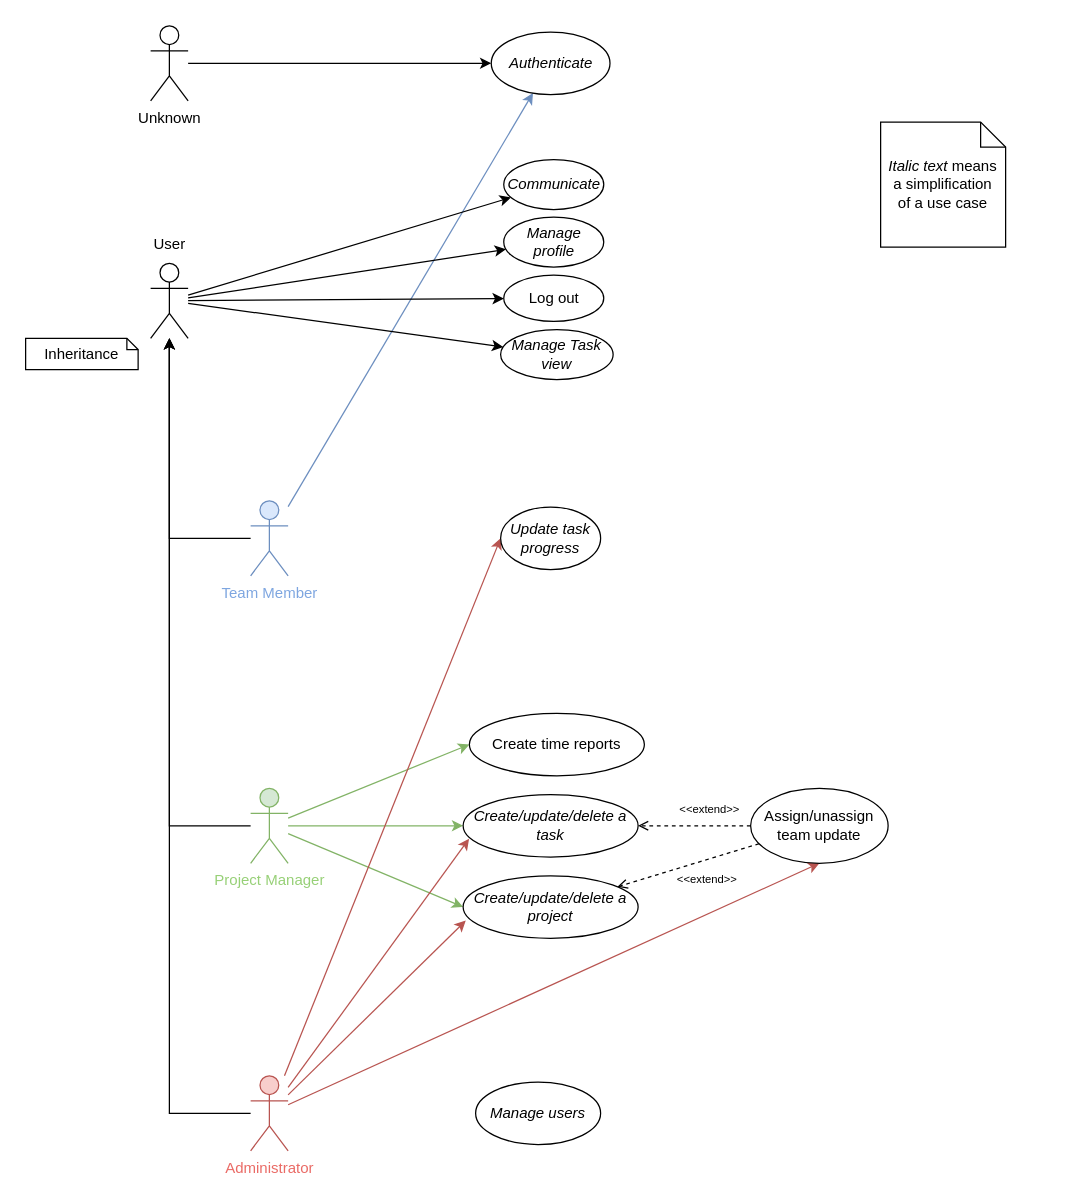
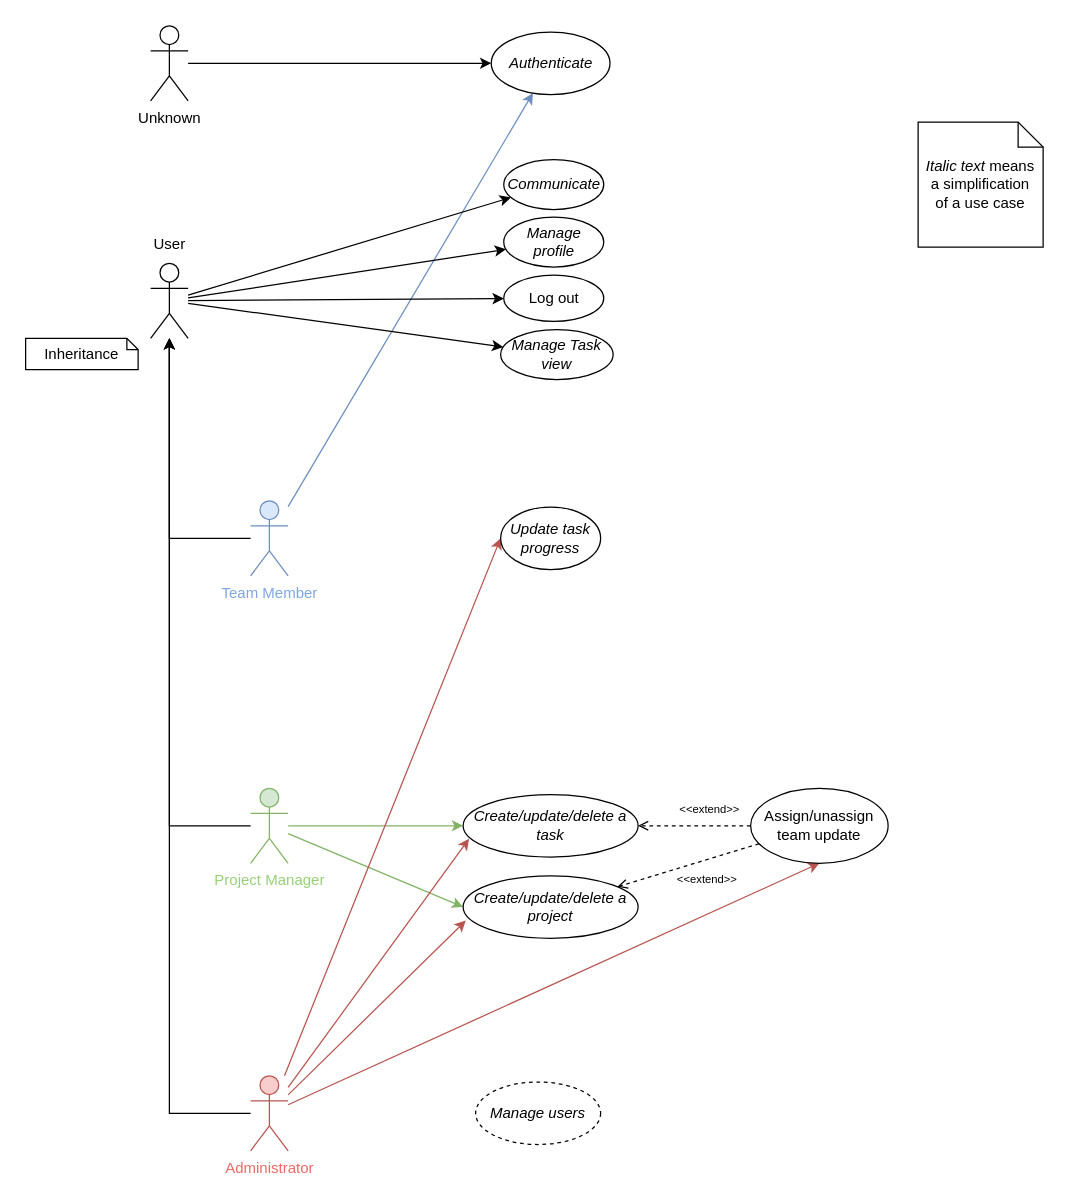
  <mxCell id="0" />
  <mxCell id="1" parent="0" />
  <mxCell id="2" style="edgeStyle=orthogonalEdgeStyle;rounded=0;orthogonalLoop=1;jettySize=auto;html=1;" edge="1" parent="1" source="4" target="17"><mxGeometry relative="1" as="geometry" /></mxCell>
  <mxCell id="3" style="edgeStyle=none;rounded=0;orthogonalLoop=1;jettySize=auto;html=1;fillColor=#dae8fc;strokeColor=#6c8ebf;" edge="1" parent="1" source="4" target="19"><mxGeometry relative="1" as="geometry" /></mxCell>
  <mxCell id="4" value="&lt;font color=&quot;#7ea6e0&quot;&gt;Team Member&lt;/font&gt;" style="shape=umlActor;verticalLabelPosition=bottom;verticalAlign=top;html=1;outlineConnect=0;fillColor=#dae8fc;strokeColor=#6c8ebf;" vertex="1" parent="1"><mxGeometry x="200" y="400" width="30" height="60" as="geometry" /></mxCell>
  <mxCell id="5" style="edgeStyle=orthogonalEdgeStyle;rounded=0;orthogonalLoop=1;jettySize=auto;html=1;" edge="1" parent="1" source="9" target="17"><mxGeometry relative="1" as="geometry" /></mxCell>
  <mxCell id="6" style="edgeStyle=none;rounded=0;orthogonalLoop=1;jettySize=auto;html=1;fillColor=#d5e8d4;strokeColor=#82b366;entryX=0;entryY=0.5;entryDx=0;entryDy=0;" edge="1" parent="1" source="9" target="21"><mxGeometry relative="1" as="geometry" /></mxCell>
  <mxCell id="7" style="edgeStyle=none;rounded=0;orthogonalLoop=1;jettySize=auto;html=1;fillColor=#d5e8d4;strokeColor=#82b366;entryX=0;entryY=0.5;entryDx=0;entryDy=0;" edge="1" parent="1" source="9" target="22"><mxGeometry relative="1" as="geometry" /></mxCell>
- <mxCell id="8" style="edgeStyle=none;rounded=0;orthogonalLoop=1;jettySize=auto;html=1;entryX=0;entryY=0.5;entryDx=0;entryDy=0;fillColor=#d5e8d4;strokeColor=#82b366;" edge="1" parent="1" source="9" target="39"><mxGeometry relative="1" as="geometry" /></mxCell>
  <mxCell id="9" value="&lt;font color=&quot;#97d077&quot;&gt;Project Manager&lt;/font&gt;" style="shape=umlActor;verticalLabelPosition=bottom;verticalAlign=top;html=1;outlineConnect=0;fillColor=#d5e8d4;strokeColor=#82b366;" vertex="1" parent="1"><mxGeometry x="200" y="630" width="30" height="60" as="geometry" /></mxCell>
  <mxCell id="10" style="edgeStyle=orthogonalEdgeStyle;rounded=0;orthogonalLoop=1;jettySize=auto;html=1;" edge="1" parent="1" source="15" target="17"><mxGeometry relative="1" as="geometry" /></mxCell>
  <mxCell id="11" style="rounded=0;orthogonalLoop=1;jettySize=auto;html=1;fillColor=#f8cecc;strokeColor=#b85450;entryX=0.015;entryY=0.718;entryDx=0;entryDy=0;entryPerimeter=0;" edge="1" parent="1" source="15" target="21"><mxGeometry relative="1" as="geometry" /></mxCell>
  <mxCell id="12" style="rounded=0;orthogonalLoop=1;jettySize=auto;html=1;fillColor=#f8cecc;strokeColor=#b85450;entryX=0.034;entryY=0.708;entryDx=0;entryDy=0;entryPerimeter=0;" edge="1" parent="1" source="15" target="22"><mxGeometry relative="1" as="geometry"><mxPoint x="420" y="649" as="targetPoint" /></mxGeometry></mxCell>
  <mxCell id="13" style="rounded=0;orthogonalLoop=1;jettySize=auto;html=1;fillColor=#f8cecc;strokeColor=#b85450;entryX=0.5;entryY=1;entryDx=0;entryDy=0;" edge="1" parent="1" source="15" target="23"><mxGeometry relative="1" as="geometry" /></mxCell>
  <mxCell id="14" style="edgeStyle=none;rounded=0;orthogonalLoop=1;jettySize=auto;html=1;entryX=0;entryY=0.5;entryDx=0;entryDy=0;fillColor=#f8cecc;strokeColor=#b85450;" edge="1" parent="1" source="15" target="26"><mxGeometry relative="1" as="geometry" /></mxCell>
  <mxCell id="15" value="&lt;font color=&quot;#ea6b66&quot;&gt;Administrator&lt;/font&gt;" style="shape=umlActor;verticalLabelPosition=bottom;verticalAlign=top;html=1;outlineConnect=0;fillColor=#f8cecc;strokeColor=#b85450;" vertex="1" parent="1"><mxGeometry x="200" y="860" width="30" height="60" as="geometry" /></mxCell>
  <mxCell id="16" value="" style="group" vertex="1" connectable="0" parent="1"><mxGeometry x="110" y="180" width="50" height="90" as="geometry" /></mxCell>
  <mxCell id="17" value="" style="shape=umlActor;verticalLabelPosition=bottom;verticalAlign=top;html=1;outlineConnect=0;" vertex="1" parent="16"><mxGeometry x="10" y="30" width="30" height="60" as="geometry" /></mxCell>
  <mxCell id="18" value="User" style="text;html=1;align=center;verticalAlign=middle;resizable=0;points=[];autosize=1;strokeColor=none;fillColor=none;" vertex="1" parent="16"><mxGeometry width="50" height="30" as="geometry" /></mxCell>
  <mxCell id="19" value="&lt;i&gt;Authenticate&lt;/i&gt;" style="ellipse;whiteSpace=wrap;html=1;" vertex="1" parent="1"><mxGeometry x="392.5" y="25" width="95" height="50" as="geometry" /></mxCell>
  <mxCell id="20" style="rounded=0;orthogonalLoop=1;jettySize=auto;html=1;" edge="1" parent="1" source="31" target="19"><mxGeometry relative="1" as="geometry" /></mxCell>
  <mxCell id="21" value="Create/update/delete a project" style="ellipse;whiteSpace=wrap;html=1;fontStyle=2" vertex="1" parent="1"><mxGeometry x="370" y="700" width="140" height="50" as="geometry" /></mxCell>
  <mxCell id="22" value="Create/update/delete a task" style="ellipse;whiteSpace=wrap;html=1;fontStyle=2" vertex="1" parent="1"><mxGeometry x="370" y="635" width="140" height="50" as="geometry" /></mxCell>
  <mxCell id="23" value="Assign/unassign&lt;div&gt;team update&lt;/div&gt;" style="ellipse;whiteSpace=wrap;html=1;" vertex="1" parent="1"><mxGeometry x="600" y="630" width="110" height="60" as="geometry" /></mxCell>
  <mxCell id="24" value="&lt;font style=&quot;font-size: 9px;&quot;&gt;&amp;lt;&amp;lt;extend&amp;gt;&amp;gt;&lt;/font&gt;" style="html=1;verticalAlign=bottom;labelBackgroundColor=none;endArrow=open;endFill=0;dashed=1;rounded=0;" edge="1" parent="1" source="23" target="22"><mxGeometry x="-0.256" y="-5" width="160" relative="1" as="geometry"><mxPoint x="460" y="570" as="sourcePoint" /><mxPoint x="620" y="570" as="targetPoint" /><mxPoint as="offset" /></mxGeometry></mxCell>
  <mxCell id="25" value="&lt;font style=&quot;font-size: 9px;&quot;&gt;&amp;lt;&amp;lt;extend&amp;gt;&amp;gt;&lt;/font&gt;" style="html=1;verticalAlign=bottom;labelBackgroundColor=none;endArrow=open;endFill=0;dashed=1;rounded=0;" edge="1" parent="1" source="23" target="21"><mxGeometry x="-0.131" y="23" width="160" relative="1" as="geometry"><mxPoint x="543" y="690" as="sourcePoint" /><mxPoint x="478" y="677" as="targetPoint" /><mxPoint as="offset" /></mxGeometry></mxCell>
  <mxCell id="26" value="&lt;i&gt;Update task progress&lt;/i&gt;" style="ellipse;whiteSpace=wrap;html=1;" vertex="1" parent="1"><mxGeometry x="400" y="405" width="80" height="50" as="geometry" /></mxCell>
- <mxCell id="27" value="Manage users" style="ellipse;whiteSpace=wrap;html=1;fontStyle=2" vertex="1" parent="1"><mxGeometry x="380" y="865" width="100" height="50" as="geometry" /></mxCell>
- <mxCell id="28" value="&lt;i&gt;Italic text&lt;/i&gt; means&lt;div&gt;a simplification&lt;/div&gt;&lt;div&gt;of a use case&lt;/div&gt;" style="shape=note;size=20;whiteSpace=wrap;html=1;fontStyle=0" vertex="1" parent="1"><mxGeometry x="704" y="97" width="100" height="100" as="geometry" /></mxCell>
+ <mxCell id="27" value="Manage users" style="ellipse;whiteSpace=wrap;html=1;fontStyle=2;dashed=1;" vertex="1" parent="1"><mxGeometry x="380" y="865" width="100" height="50" as="geometry" /></mxCell>
+ <mxCell id="28" value="&lt;i&gt;Italic text&lt;/i&gt; means&lt;div&gt;a simplification&lt;/div&gt;&lt;div&gt;of a use case&lt;/div&gt;" style="shape=note;size=20;whiteSpace=wrap;html=1;fontStyle=0" vertex="1" parent="1"><mxGeometry x="734" y="97" width="100" height="100" as="geometry" /></mxCell>
  <mxCell id="29" value="Communicate" style="ellipse;whiteSpace=wrap;html=1;fontStyle=2" vertex="1" parent="1"><mxGeometry x="402.5" y="127" width="80" height="40" as="geometry" /></mxCell>
  <mxCell id="30" style="edgeStyle=none;rounded=0;orthogonalLoop=1;jettySize=auto;html=1;" edge="1" parent="1" source="17" target="29"><mxGeometry relative="1" as="geometry" /></mxCell>
  <mxCell id="31" value="Unknown" style="shape=umlActor;verticalLabelPosition=bottom;verticalAlign=top;html=1;outlineConnect=0;" vertex="1" parent="1"><mxGeometry x="120" y="20" width="30" height="60" as="geometry" /></mxCell>
  <mxCell id="32" value="Inheritance" style="shape=note;size=9;whiteSpace=wrap;html=1;fontStyle=0" vertex="1" parent="1"><mxGeometry x="20" y="270" width="90" height="25" as="geometry" /></mxCell>
  <mxCell id="33" value="Log out" style="ellipse;whiteSpace=wrap;html=1;fontStyle=0" vertex="1" parent="1"><mxGeometry x="402.5" y="219.5" width="80" height="37" as="geometry" /></mxCell>
  <mxCell id="34" style="edgeStyle=none;rounded=0;orthogonalLoop=1;jettySize=auto;html=1;" edge="1" parent="1" source="17" target="33"><mxGeometry relative="1" as="geometry" /></mxCell>
  <mxCell id="35" value="Manage profile" style="ellipse;whiteSpace=wrap;html=1;fontStyle=2" vertex="1" parent="1"><mxGeometry x="402.5" y="173" width="80" height="40" as="geometry" /></mxCell>
  <mxCell id="36" style="edgeStyle=none;rounded=0;orthogonalLoop=1;jettySize=auto;html=1;" edge="1" parent="1" source="17" target="35"><mxGeometry relative="1" as="geometry" /></mxCell>
  <mxCell id="37" value="Manage Task view" style="ellipse;whiteSpace=wrap;html=1;fontStyle=2" vertex="1" parent="1"><mxGeometry x="400" y="263" width="90" height="40" as="geometry" /></mxCell>
  <mxCell id="38" style="edgeStyle=none;rounded=0;orthogonalLoop=1;jettySize=auto;html=1;" edge="1" parent="1" source="17" target="37"><mxGeometry relative="1" as="geometry" /></mxCell>
- <mxCell id="39" value="Create time reports" style="ellipse;whiteSpace=wrap;html=1;fontStyle=0" vertex="1" parent="1"><mxGeometry x="375" y="570" width="140" height="50" as="geometry" /></mxCell>
